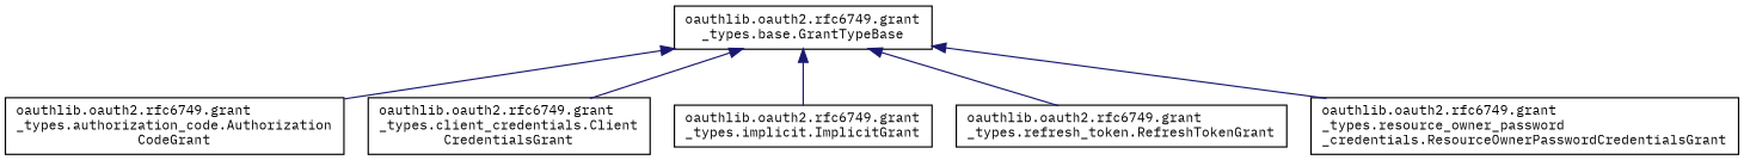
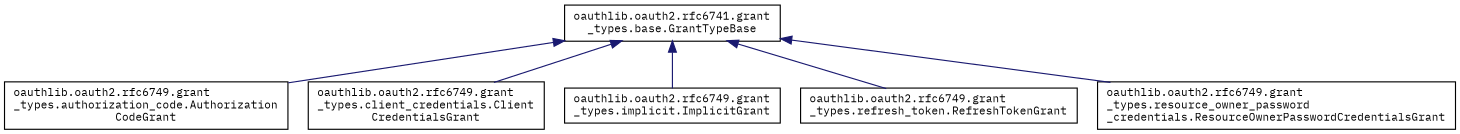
  digraph {
    rankdir=TB
    fontname="IBM Plex Mono"
    node [color=black fillcolor=white fontname="IBM Plex Mono" fontsize=10 shape=record style=filled]
    edge [color=midnightblue dir=back fontname="IBM Plex Mono" fontsize=10 labelfontname=Helvetica labelfontsize=10 style=solid]
-   n1 [height=0.2 label="oauthlib.oauth2.rfc6749.grant\l_types.base.GrantTypeBase" width=0.4]
+   n1 [height=0.2 label="oauthlib.oauth2.rfc6741.grant\l_types.base.GrantTypeBase" width=0.4]
    n2 [height=0.2 label="oauthlib.oauth2.rfc6749.grant\l_types.authorization_code.Authorization\lCodeGrant" width=0.4]
    n3 [height=0.2 label="oauthlib.oauth2.rfc6749.grant\l_types.client_credentials.Client\lCredentialsGrant" width=0.4]
    n4 [height=0.2 label="oauthlib.oauth2.rfc6749.grant\l_types.implicit.ImplicitGrant" width=0.4]
    n5 [height=0.2 label="oauthlib.oauth2.rfc6749.grant\l_types.refresh_token.RefreshTokenGrant" width=0.4]
    n6 [height=0.2 label="oauthlib.oauth2.rfc6749.grant\l_types.resource_owner_password\l_credentials.ResourceOwnerPasswordCredentialsGrant" width=0.4]
    n1 -> n2
    n1 -> n3
    n1 -> n4
    n1 -> n5
    n1 -> n6
  }
